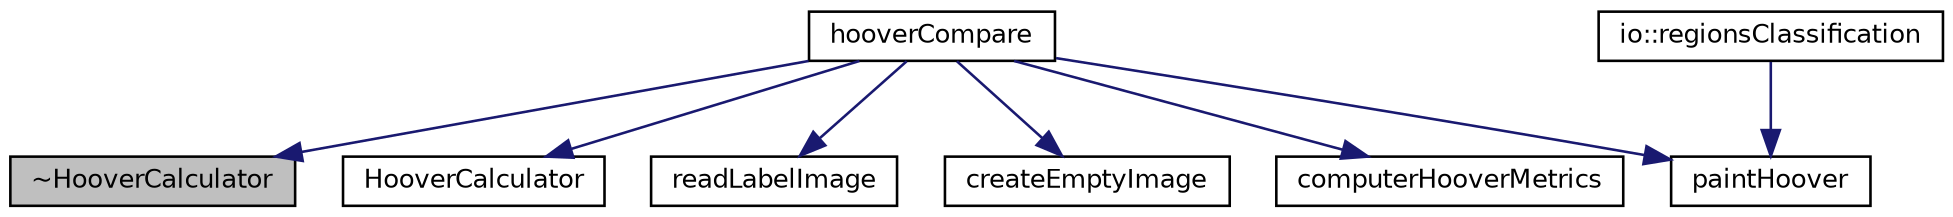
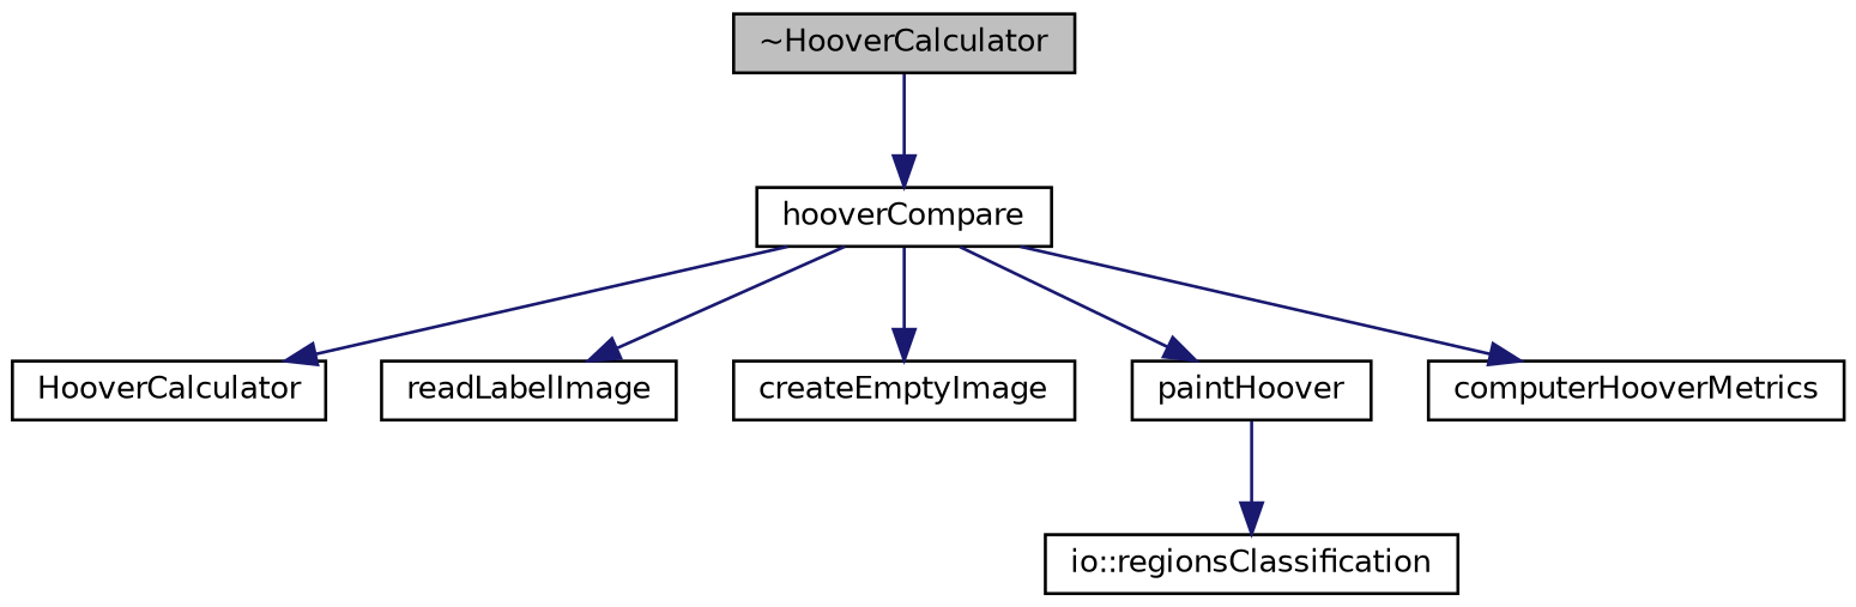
  digraph {
    rankdir=TB
    node [color=black fillcolor=white fontname=Helvetica fontsize=10 shape=record style=filled]
    edge [color=midnightblue fontname=Helvetica fontsize=10 labelfontname=Helvetica labelfontsize=10 style=solid]
    n1 [fillcolor=grey75 fontcolor=black height=0.2 label="~HooverCalculator" width=0.4]
    n2 [height=0.2 label=hooverCompare width=0.4]
    n3 [height=0.2 label=HooverCalculator width=0.4]
    n4 [height=0.2 label=readLabelImage width=0.4]
    n5 [height=0.2 label=createEmptyImage width=0.4]
    n6 [height=0.2 label=paintHoover width=0.4]
    n7 [height=0.2 label=computerHooverMetrics width=0.4]
    n8 [height=0.2 label="io::regionsClassification" width=0.4]
-   n2 -> n1
+   n1 -> n2
    n2 -> n3
    n2 -> n4
    n2 -> n5
    n2 -> n6
    n2 -> n7
-   n8 -> n6
+   n6 -> n8
  }
